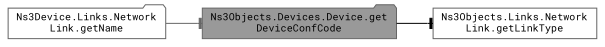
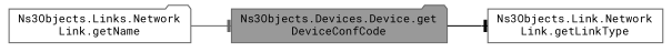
  digraph {
    fontname="Roboto Mono"
    rankdir=LR
    node [color=grey40 fillcolor=white fontname="Roboto Mono" fontsize=10 shape=folder style=filled]
    edge [arrowhead=tee fontname="Roboto Mono" fontsize=10 labelfontname=Helvetica labelfontsize=10 style=solid]
    n1 [color=gray40 fillcolor=grey60 fontcolor=black height=0.2 label="Ns3Objects.Devices.Device.get\lDeviceConfCode" width=0.4]
-   n2 [height=0.2 label="Ns3Objects.Links.Network\lLink.getLinkType" shape=box width=0.4]
-   n3 [height=0.2 label="Ns3Device.Links.Network\lLink.getName" width=0.4]
+   n2 [height=0.2 label="Ns3Objects.Link.Network\lLink.getLinkType" shape=box width=0.4]
+   n3 [height=0.2 label="Ns3Objects.Links.Network\lLink.getName" width=0.4]
    n1 -> n2 [color=black]
    n3 -> n1 [color=gray40]
  }
